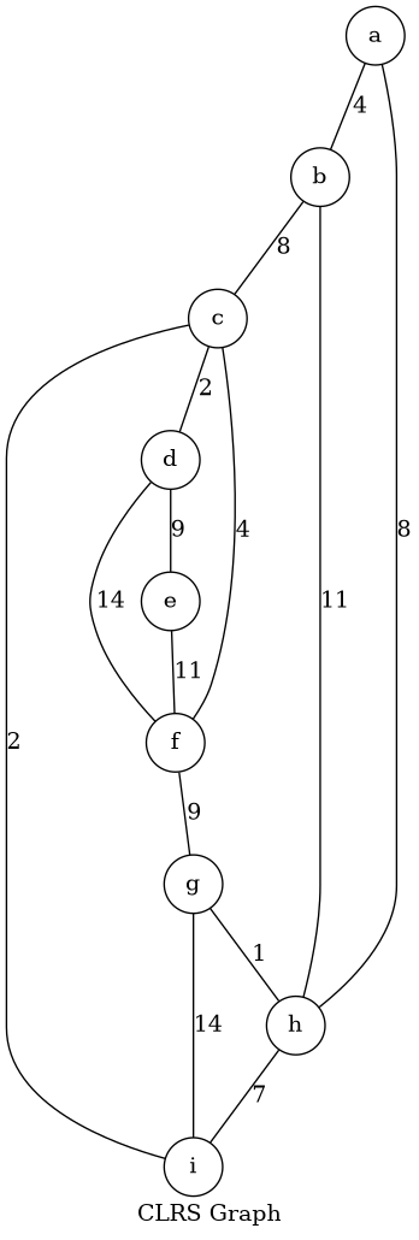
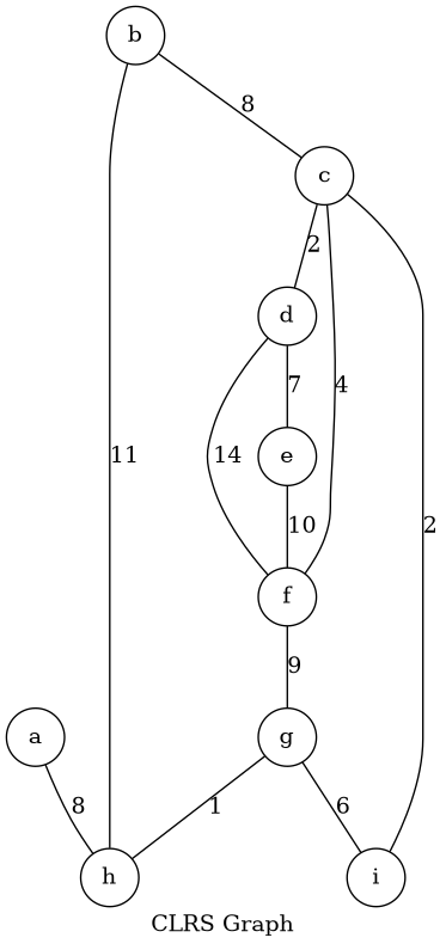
  graph {
    label="CLRS Graph"
    a [width=0.5]
    b [width=0.5]
    h [width=0.5]
    c [width=0.5]
    i [width=0.5]
    d [width=0.5]
    f [width=0.5]
    e [width=0.5]
    g [width=0.5]
-   a -- b [label=4]
    a -- h [label=8]
    b -- h [label=11]
    b -- c [label=8]
-   h -- i [label=7]
    c -- i [label=2]
    c -- d [label=2]
    c -- f [label=4]
    d -- f [label=14]
-   d -- e [label=9]
+   d -- e [label=7]
    f -- g [label=9]
-   e -- f [label=11]
+   e -- f [label=10]
    g -- h [label=1]
-   g -- i [label=14]
+   g -- i [label=6]
  }
